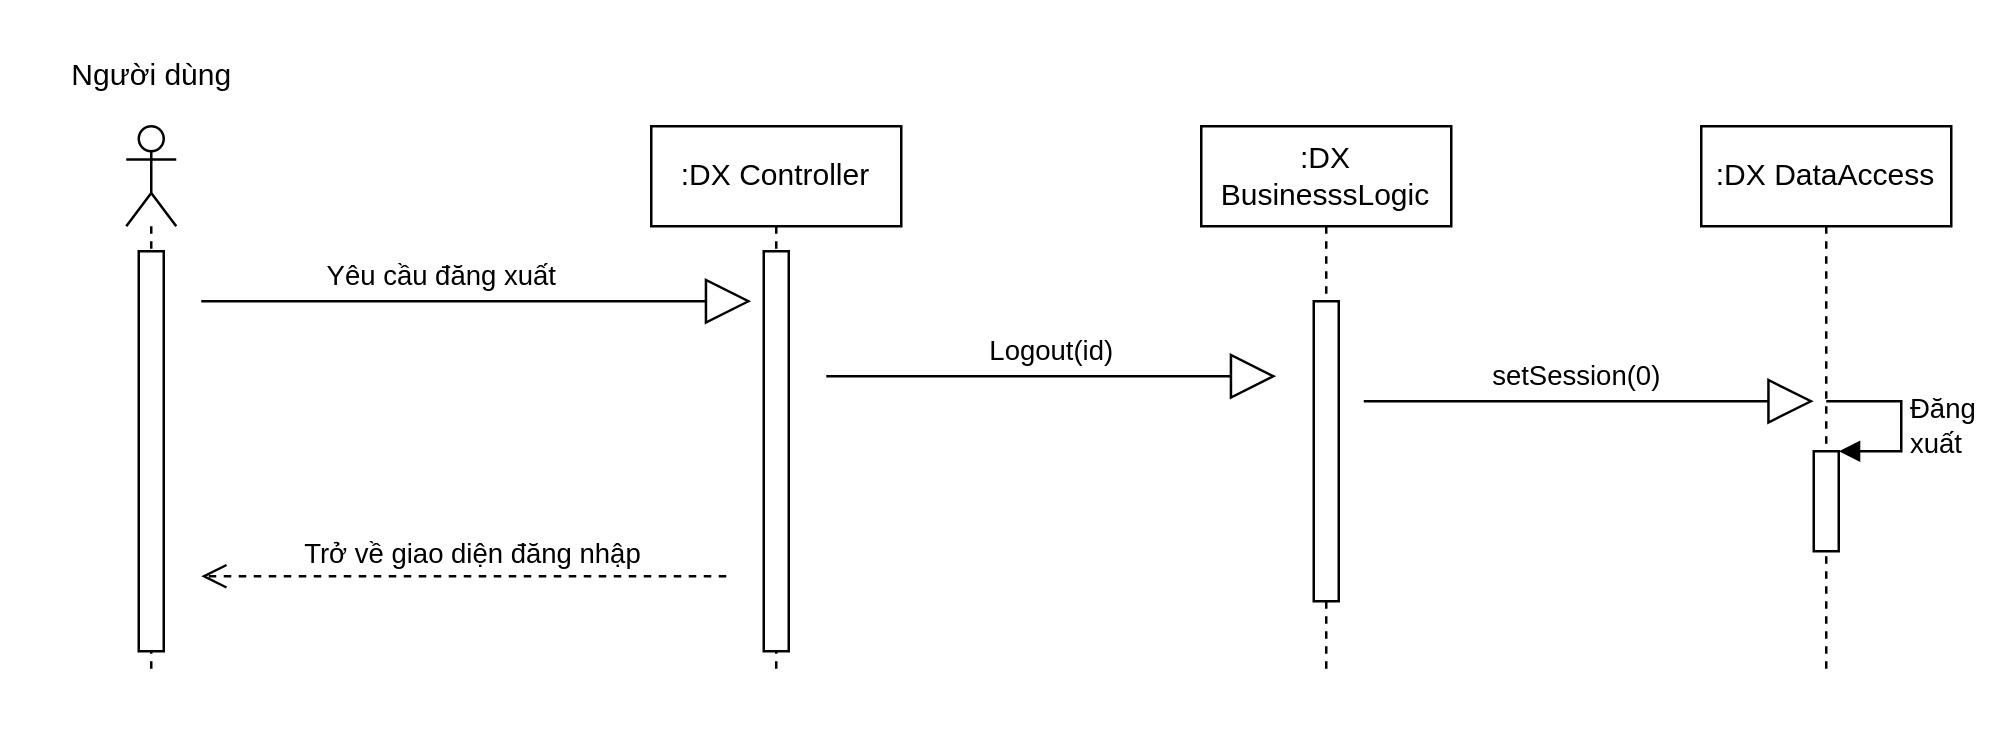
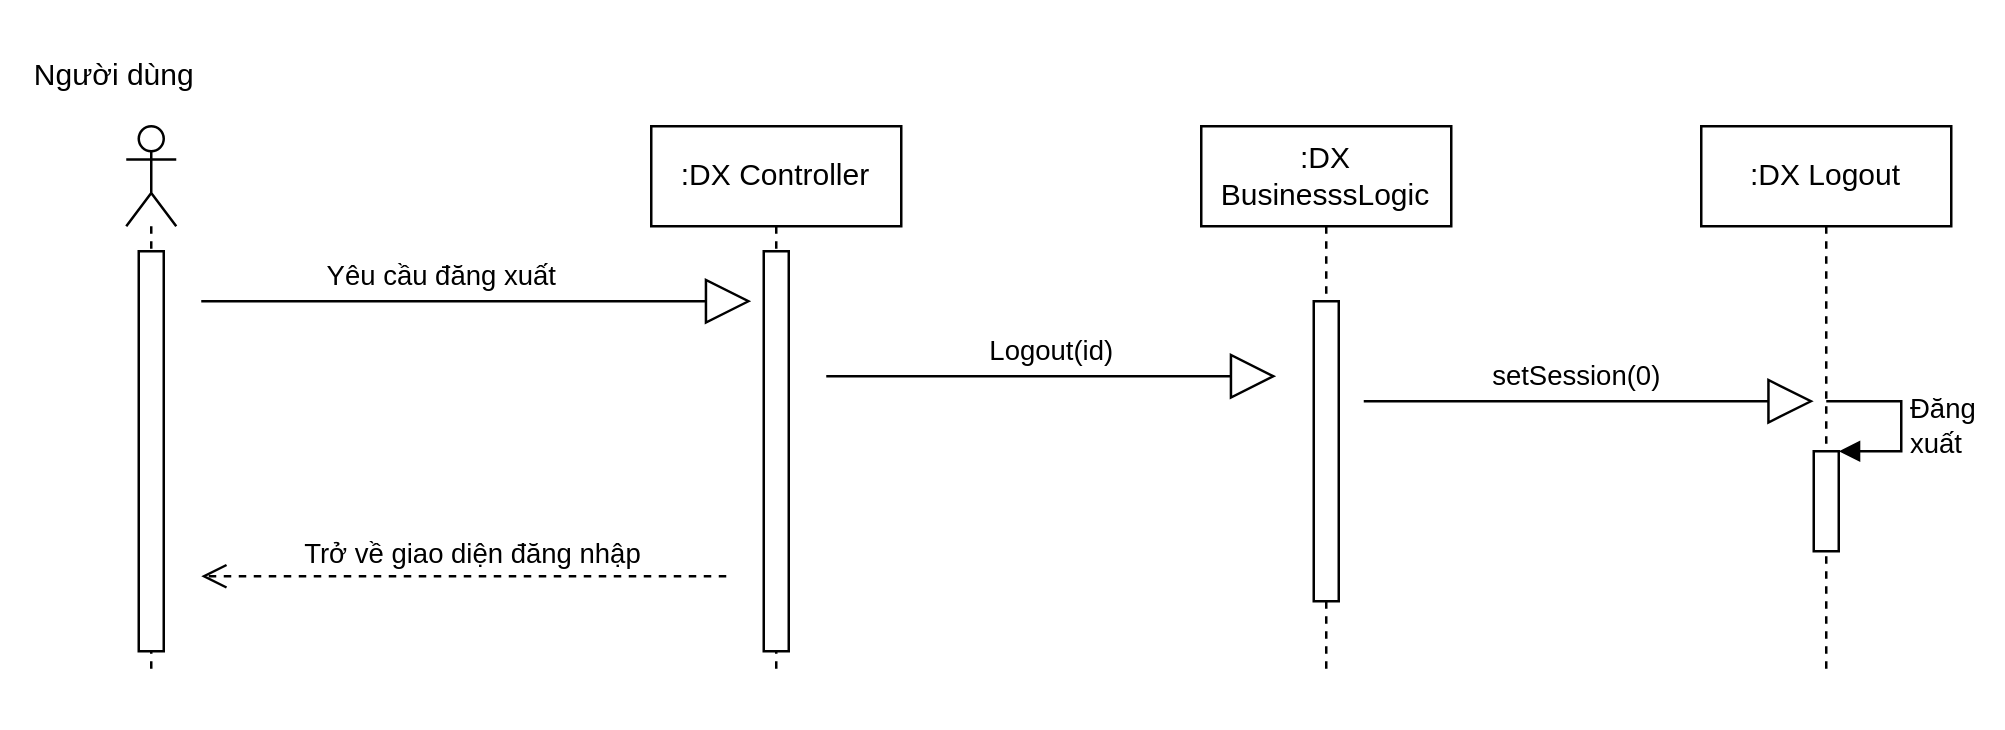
  <mxCell id="0" />
  <mxCell id="1" parent="0" />
  <mxCell id="2" value="" style="shape=umlLifeline;participant=umlActor;perimeter=lifelinePerimeter;whiteSpace=wrap;html=1;container=1;collapsible=0;recursiveResize=0;verticalAlign=top;spacingTop=36;outlineConnect=0;" parent="1" vertex="1"><mxGeometry x="50" y="50" width="20" height="220" as="geometry" /></mxCell>
  <mxCell id="3" value="" style="html=1;points=[];perimeter=orthogonalPerimeter;" parent="2" vertex="1"><mxGeometry x="5" y="50" width="10" height="160" as="geometry" /></mxCell>
  <mxCell id="4" value=":DX Controller" style="shape=umlLifeline;perimeter=lifelinePerimeter;whiteSpace=wrap;html=1;container=1;collapsible=0;recursiveResize=0;outlineConnect=0;" parent="1" vertex="1"><mxGeometry x="260" y="50" width="100" height="220" as="geometry" /></mxCell>
  <mxCell id="5" value="Yêu cầu đăng xuất" style="endArrow=block;endSize=16;endFill=0;html=1;rounded=0;edgeStyle=orthogonalEdgeStyle;" parent="4" edge="1"><mxGeometry x="-0.125" y="10" width="160" relative="1" as="geometry"><mxPoint x="-180" y="70" as="sourcePoint" /><mxPoint x="40" y="70" as="targetPoint" /><mxPoint as="offset" /></mxGeometry></mxCell>
  <mxCell id="6" value="" style="html=1;points=[];perimeter=orthogonalPerimeter;" parent="4" vertex="1"><mxGeometry x="45" y="50" width="10" height="160" as="geometry" /></mxCell>
  <mxCell id="7" value=":DX BusinesssLogic" style="shape=umlLifeline;perimeter=lifelinePerimeter;whiteSpace=wrap;html=1;container=1;collapsible=0;recursiveResize=0;outlineConnect=0;" parent="1" vertex="1"><mxGeometry x="480" y="50" width="100" height="220" as="geometry" /></mxCell>
  <mxCell id="8" value="" style="html=1;points=[];perimeter=orthogonalPerimeter;" parent="7" vertex="1"><mxGeometry x="45" y="70" width="10" height="120" as="geometry" /></mxCell>
- <mxCell id="9" value=":DX DataAccess" style="shape=umlLifeline;perimeter=lifelinePerimeter;whiteSpace=wrap;html=1;container=1;collapsible=0;recursiveResize=0;outlineConnect=0;" parent="1" vertex="1"><mxGeometry x="680" y="50" width="100" height="220" as="geometry" /></mxCell>
+ <mxCell id="9" value=":DX Logout" style="shape=umlLifeline;perimeter=lifelinePerimeter;whiteSpace=wrap;html=1;container=1;collapsible=0;recursiveResize=0;outlineConnect=0;" parent="1" vertex="1"><mxGeometry x="680" y="50" width="100" height="220" as="geometry" /></mxCell>
  <mxCell id="10" value="" style="html=1;points=[];perimeter=orthogonalPerimeter;" parent="9" vertex="1"><mxGeometry x="45" y="130" width="10" height="40" as="geometry" /></mxCell>
  <mxCell id="11" value="Đăng&amp;nbsp;&lt;br&gt;xuất" style="edgeStyle=orthogonalEdgeStyle;html=1;align=left;spacingLeft=2;endArrow=block;rounded=0;entryX=1;entryY=0;" parent="9" target="10" edge="1"><mxGeometry x="0.066" relative="1" as="geometry"><mxPoint x="50" y="110" as="sourcePoint" /><Array as="points"><mxPoint x="80" y="110" /></Array><mxPoint as="offset" /></mxGeometry></mxCell>
  <mxCell id="12" value="setSession(0)" style="endArrow=block;endSize=16;endFill=0;html=1;rounded=0;edgeStyle=orthogonalEdgeStyle;" parent="9" edge="1"><mxGeometry x="-0.056" y="10" width="160" relative="1" as="geometry"><mxPoint x="-135" y="110.0" as="sourcePoint" /><mxPoint x="45" y="110.0" as="targetPoint" /><mxPoint as="offset" /></mxGeometry></mxCell>
  <mxCell id="13" value="Logout(id)" style="endArrow=block;endSize=16;endFill=0;html=1;rounded=0;edgeStyle=orthogonalEdgeStyle;" parent="1" edge="1"><mxGeometry y="10" width="160" relative="1" as="geometry"><mxPoint x="330" y="150" as="sourcePoint" /><mxPoint x="510" y="150" as="targetPoint" /><mxPoint as="offset" /></mxGeometry></mxCell>
  <mxCell id="14" value="Trở về giao diện đăng nhập&amp;nbsp;" style="html=1;verticalAlign=bottom;endArrow=open;dashed=1;endSize=8;rounded=0;edgeStyle=orthogonalEdgeStyle;" parent="1" edge="1"><mxGeometry x="-0.048" relative="1" as="geometry"><mxPoint x="290" y="230" as="sourcePoint" /><mxPoint x="80" y="230" as="targetPoint" /><mxPoint as="offset" /></mxGeometry></mxCell>
- <mxCell id="15" value="Người dùng" style="text;html=1;align=center;verticalAlign=middle;resizable=0;points=[];autosize=1;strokeColor=none;fillColor=none;" parent="1" vertex="1"><mxGeometry x="20" y="20" width="80" height="20" as="geometry" /></mxCell>
+ <mxCell id="15" value="Người dùng" style="text;html=1;align=center;verticalAlign=middle;resizable=0;points=[];autosize=1;strokeColor=none;fillColor=none;" parent="1" vertex="1"><mxGeometry x="5" y="20" width="80" height="20" as="geometry" /></mxCell>
